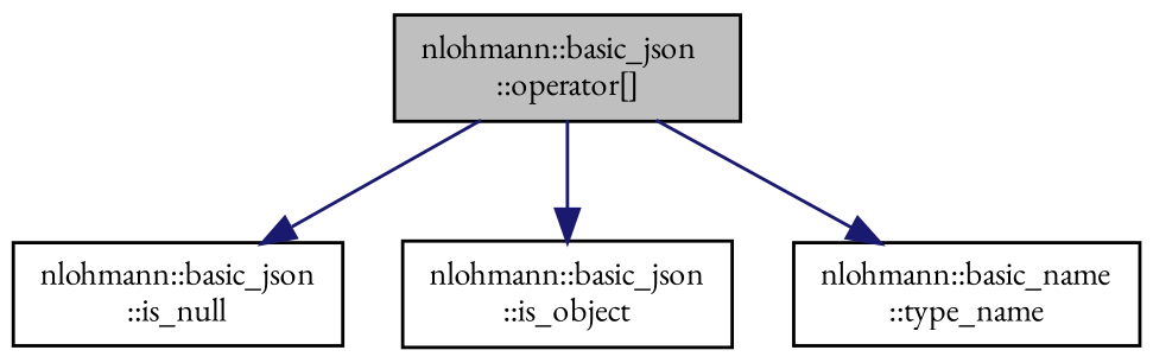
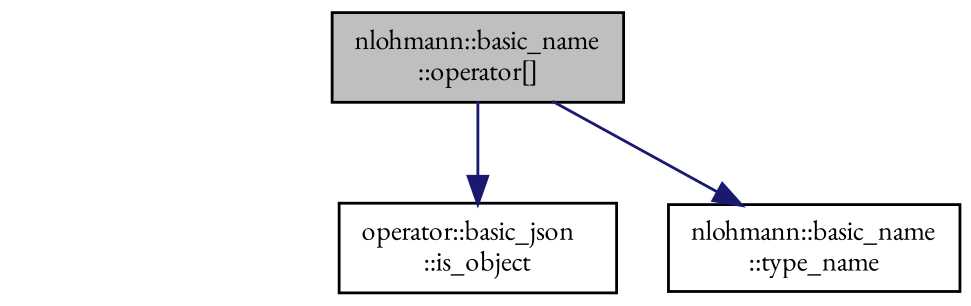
  digraph {
    fontname="EB Garamond"
    rankdir=TB
    node [color=black fillcolor=white fontname="EB Garamond" fontsize=10 shape=record style=filled]
    edge [color=midnightblue fontname="EB Garamond" fontsize=10 labelfontname=Helvetica labelfontsize=10 style=solid]
-   n1 [fillcolor=grey75 fontcolor=black height=0.2 label="nlohmann::basic_json\l::operator[]" width=0.4]
-   n2 [height=0.2 label="nlohmann::basic_json\l::is_null" width=0.4]
-   n3 [height=0.2 label="nlohmann::basic_json\l::is_object" width=0.4]
+   n1 [fillcolor=grey75 fontcolor=black height=0.2 label="nlohmann::basic_name\l::operator[]" width=0.4]
+   n3 [height=0.2 label="operator::basic_json\l::is_object" width=0.4]
    n4 [height=0.2 label="nlohmann::basic_name\l::type_name" width=0.4]
-   n1 -> n2
    n1 -> n3
    n1 -> n4
  }
